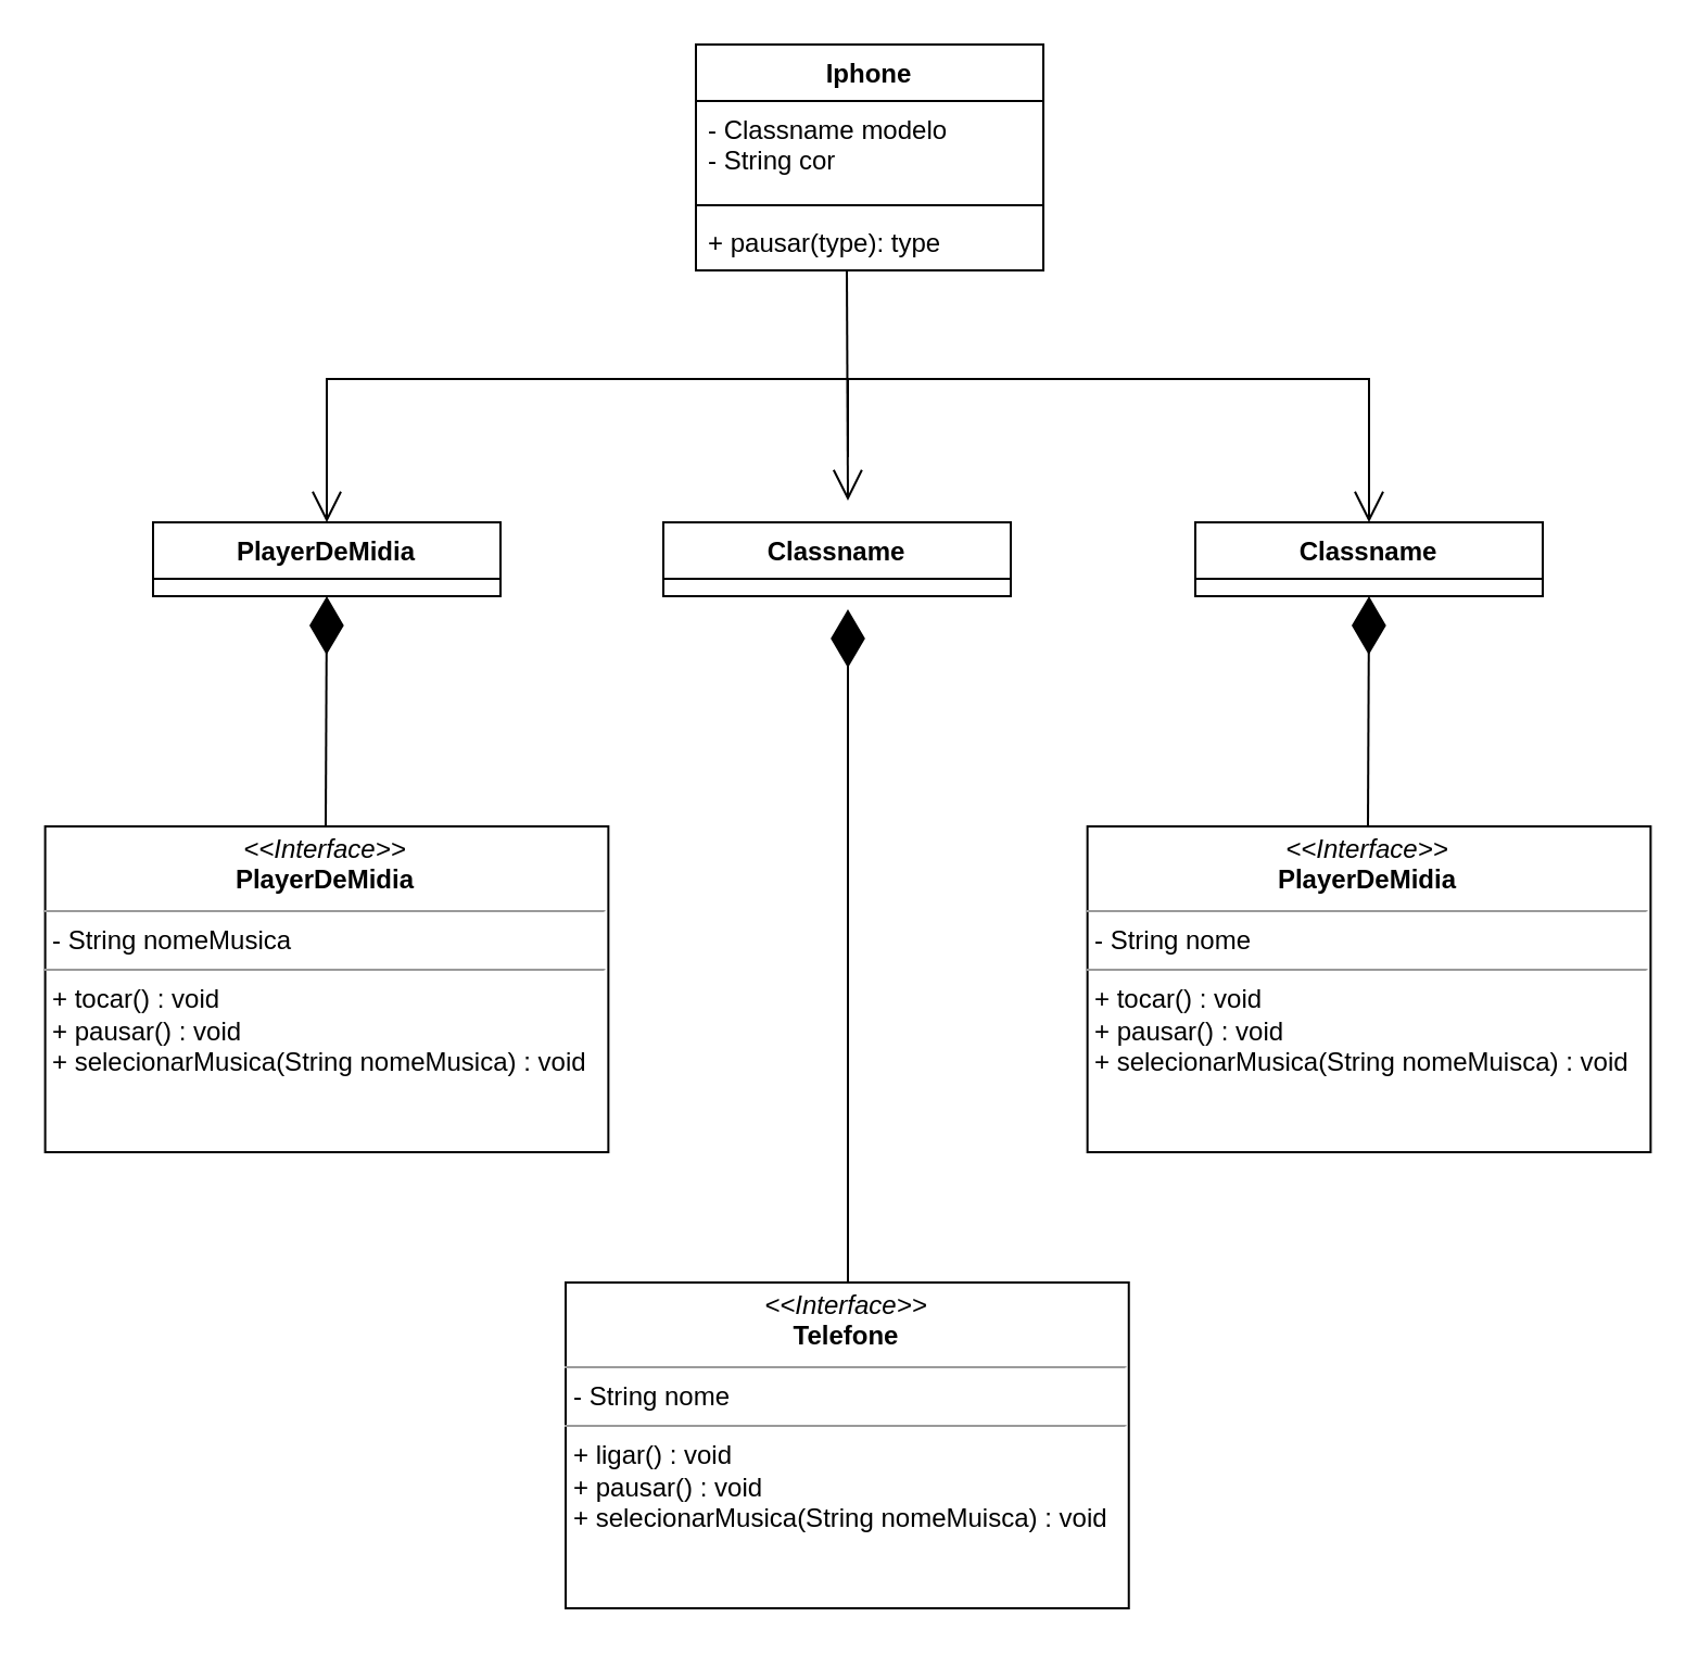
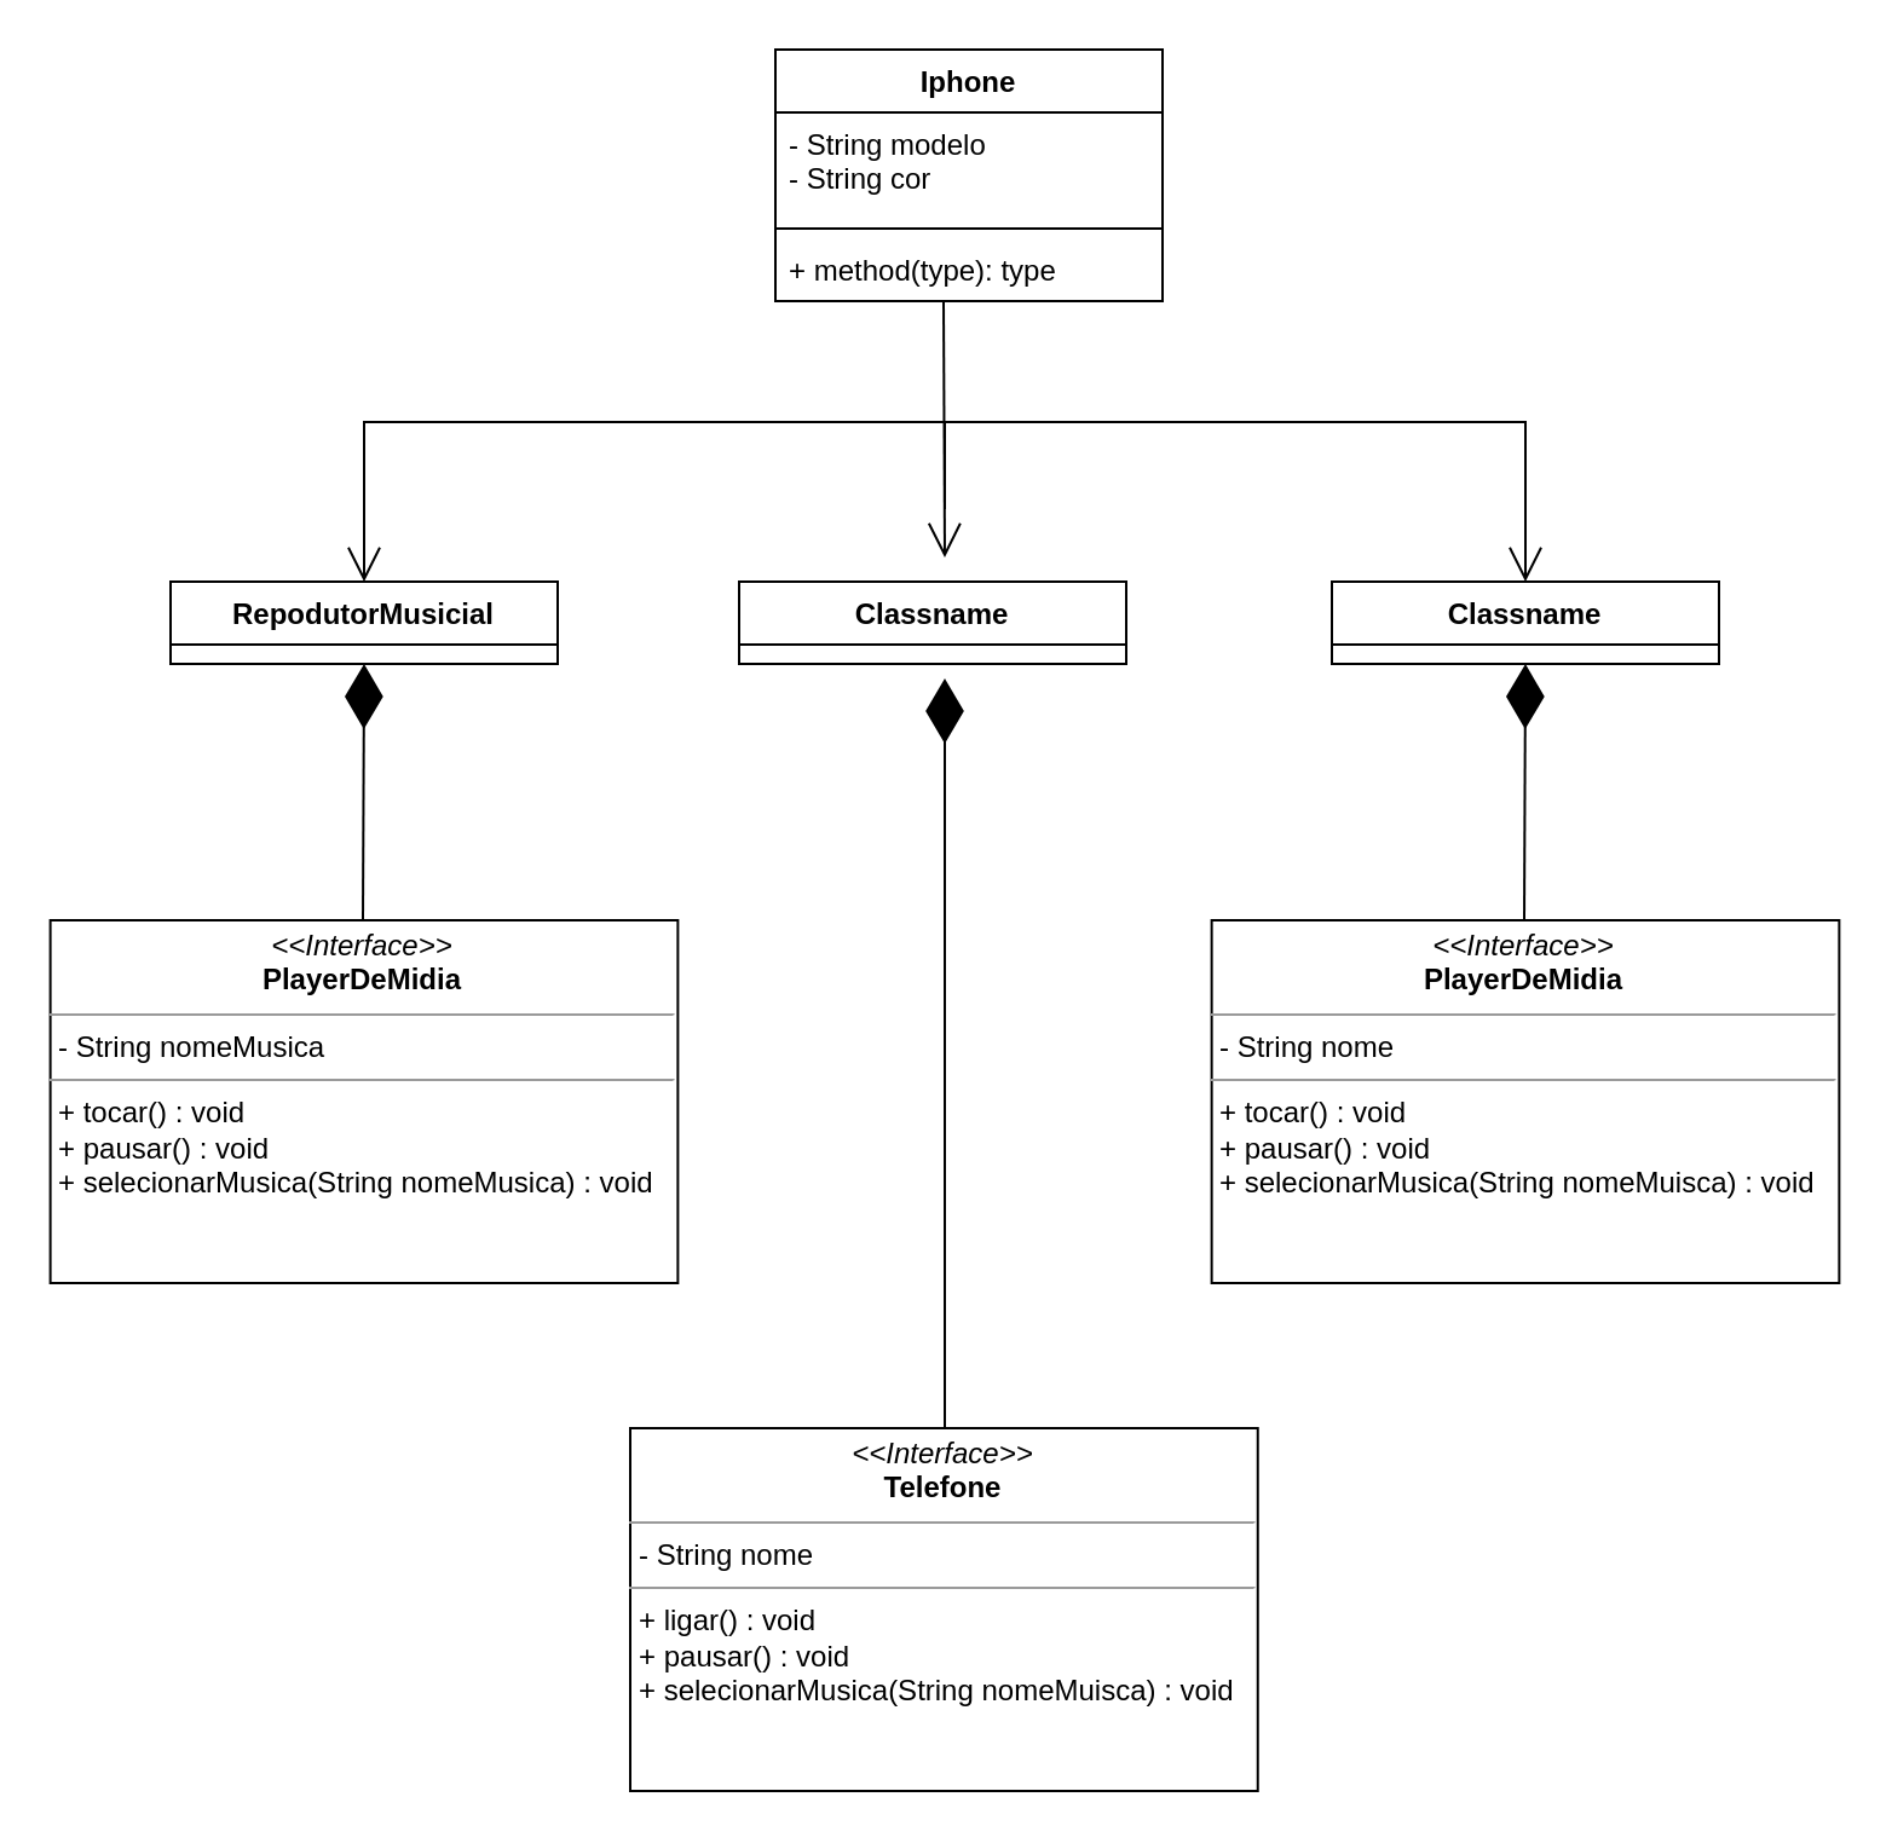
  <mxCell id="0" />
  <mxCell id="1" parent="0" />
  <mxCell id="2" value="Iphone&lt;br&gt;" style="swimlane;fontStyle=1;align=center;verticalAlign=top;childLayout=stackLayout;horizontal=1;startSize=26;horizontalStack=0;resizeParent=1;resizeParentMax=0;resizeLast=0;collapsible=1;marginBottom=0;whiteSpace=wrap;html=1;" vertex="1" parent="1"><mxGeometry x="320" y="20" width="160" height="104" as="geometry" /></mxCell>
- <mxCell id="3" value="- Classname modelo&lt;br&gt;- String cor" style="text;strokeColor=none;fillColor=none;align=left;verticalAlign=top;spacingLeft=4;spacingRight=4;overflow=hidden;rotatable=0;points=[[0,0.5],[1,0.5]];portConstraint=eastwest;whiteSpace=wrap;html=1;" vertex="1" parent="2"><mxGeometry y="26" width="160" height="44" as="geometry" /></mxCell>
+ <mxCell id="3" value="- String modelo&lt;br&gt;- String cor" style="text;strokeColor=none;fillColor=none;align=left;verticalAlign=top;spacingLeft=4;spacingRight=4;overflow=hidden;rotatable=0;points=[[0,0.5],[1,0.5]];portConstraint=eastwest;whiteSpace=wrap;html=1;" vertex="1" parent="2"><mxGeometry y="26" width="160" height="44" as="geometry" /></mxCell>
  <mxCell id="4" value="" style="line;strokeWidth=1;fillColor=none;align=left;verticalAlign=middle;spacingTop=-1;spacingLeft=3;spacingRight=3;rotatable=0;labelPosition=right;points=[];portConstraint=eastwest;strokeColor=inherit;" vertex="1" parent="2"><mxGeometry y="70" width="160" height="8" as="geometry" /></mxCell>
- <mxCell id="5" value="+ pausar(type): type" style="text;strokeColor=none;fillColor=none;align=left;verticalAlign=top;spacingLeft=4;spacingRight=4;overflow=hidden;rotatable=0;points=[[0,0.5],[1,0.5]];portConstraint=eastwest;whiteSpace=wrap;html=1;" vertex="1" parent="2"><mxGeometry y="78" width="160" height="26" as="geometry" /></mxCell>
+ <mxCell id="5" value="+ method(type): type" style="text;strokeColor=none;fillColor=none;align=left;verticalAlign=top;spacingLeft=4;spacingRight=4;overflow=hidden;rotatable=0;points=[[0,0.5],[1,0.5]];portConstraint=eastwest;whiteSpace=wrap;html=1;" vertex="1" parent="2"><mxGeometry y="78" width="160" height="26" as="geometry" /></mxCell>
  <mxCell id="6" value="" style="endArrow=open;endFill=1;endSize=12;html=1;rounded=0;entryX=0.5;entryY=0;entryDx=0;entryDy=0;" edge="1" parent="1"><mxGeometry width="160" relative="1" as="geometry"><mxPoint x="389.5" y="124" as="sourcePoint" /><mxPoint x="390" y="230" as="targetPoint" /><Array as="points" /></mxGeometry></mxCell>
  <mxCell id="7" value="" style="endArrow=open;endFill=1;endSize=12;html=1;rounded=0;" edge="1" parent="1"><mxGeometry width="160" relative="1" as="geometry"><mxPoint x="390" y="174" as="sourcePoint" /><mxPoint x="150" y="240" as="targetPoint" /><Array as="points"><mxPoint x="150" y="174" /></Array></mxGeometry></mxCell>
  <mxCell id="8" value="" style="endArrow=open;endFill=1;endSize=12;html=1;rounded=0;" edge="1" parent="1"><mxGeometry width="160" relative="1" as="geometry"><mxPoint x="390" y="210" as="sourcePoint" /><mxPoint x="630" y="240" as="targetPoint" /><Array as="points"><mxPoint x="390" y="174" /><mxPoint x="630" y="174" /></Array></mxGeometry></mxCell>
  <mxCell id="9" value="&lt;p style=&quot;margin:0px;margin-top:4px;text-align:center;&quot;&gt;&lt;i&gt;&amp;lt;&amp;lt;Interface&amp;gt;&amp;gt;&lt;/i&gt;&lt;br&gt;&lt;b&gt;PlayerDeMidia&lt;/b&gt;&lt;/p&gt;&lt;hr size=&quot;1&quot;&gt;&lt;p style=&quot;margin:0px;margin-left:4px;&quot;&gt;- String nomeMusica&lt;/p&gt;&lt;hr size=&quot;1&quot;&gt;&lt;p style=&quot;margin:0px;margin-left:4px;&quot;&gt;+ tocar() : void&lt;br&gt;+ pausar() : void&lt;br&gt;&lt;/p&gt;&lt;p style=&quot;margin:0px;margin-left:4px;&quot;&gt;+ selecionarMusica&lt;span style=&quot;background-color: initial;&quot;&gt;(String nomeMusica) : void&lt;/span&gt;&lt;/p&gt;" style="verticalAlign=top;align=left;overflow=fill;fontSize=12;fontFamily=Helvetica;html=1;whiteSpace=wrap;" vertex="1" parent="1"><mxGeometry x="20.31" y="380" width="259.37" height="150" as="geometry" /></mxCell>
- <mxCell id="10" value="PlayerDeMidia" style="swimlane;fontStyle=1;align=center;verticalAlign=top;childLayout=stackLayout;horizontal=1;startSize=26;horizontalStack=0;resizeParent=1;resizeParentMax=0;resizeLast=0;collapsible=1;marginBottom=0;whiteSpace=wrap;html=1;" vertex="1" parent="1"><mxGeometry x="70" y="240" width="160" height="34" as="geometry" /></mxCell>
+ <mxCell id="10" value="RepodutorMusicial" style="swimlane;fontStyle=1;align=center;verticalAlign=top;childLayout=stackLayout;horizontal=1;startSize=26;horizontalStack=0;resizeParent=1;resizeParentMax=0;resizeLast=0;collapsible=1;marginBottom=0;whiteSpace=wrap;html=1;" vertex="1" parent="1"><mxGeometry x="70" y="240" width="160" height="34" as="geometry" /></mxCell>
  <mxCell id="11" value="Classname" style="swimlane;fontStyle=1;align=center;verticalAlign=top;childLayout=stackLayout;horizontal=1;startSize=26;horizontalStack=0;resizeParent=1;resizeParentMax=0;resizeLast=0;collapsible=1;marginBottom=0;whiteSpace=wrap;html=1;" vertex="1" parent="1"><mxGeometry x="305" y="240" width="160" height="34" as="geometry" /></mxCell>
  <mxCell id="12" value="" style="endArrow=diamondThin;endFill=1;endSize=24;html=1;rounded=0;entryX=0.5;entryY=1;entryDx=0;entryDy=0;" edge="1" parent="1" target="10"><mxGeometry width="160" relative="1" as="geometry"><mxPoint x="149.5" y="380" as="sourcePoint" /><mxPoint x="149.5" y="320" as="targetPoint" /></mxGeometry></mxCell>
  <mxCell id="13" value="" style="endArrow=diamondThin;endFill=1;endSize=24;html=1;rounded=0;" edge="1" parent="1"><mxGeometry width="160" relative="1" as="geometry"><mxPoint x="390" y="590" as="sourcePoint" /><mxPoint x="390" y="280" as="targetPoint" /></mxGeometry></mxCell>
  <mxCell id="14" value="" style="endArrow=diamondThin;endFill=1;endSize=24;html=1;rounded=0;entryX=0.5;entryY=1;entryDx=0;entryDy=0;" edge="1" parent="1" target="15"><mxGeometry width="160" relative="1" as="geometry"><mxPoint x="629.5" y="380" as="sourcePoint" /><mxPoint x="629.5" y="320" as="targetPoint" /></mxGeometry></mxCell>
  <mxCell id="15" value="Classname" style="swimlane;fontStyle=1;align=center;verticalAlign=top;childLayout=stackLayout;horizontal=1;startSize=26;horizontalStack=0;resizeParent=1;resizeParentMax=0;resizeLast=0;collapsible=1;marginBottom=0;whiteSpace=wrap;html=1;" vertex="1" parent="1"><mxGeometry x="550" y="240" width="160" height="34" as="geometry" /></mxCell>
  <mxCell id="16" value="&lt;p style=&quot;margin:0px;margin-top:4px;text-align:center;&quot;&gt;&lt;i&gt;&amp;lt;&amp;lt;Interface&amp;gt;&amp;gt;&lt;/i&gt;&lt;br&gt;&lt;b&gt;Telefone&lt;/b&gt;&lt;/p&gt;&lt;hr size=&quot;1&quot;&gt;&lt;p style=&quot;margin:0px;margin-left:4px;&quot;&gt;- String nome&lt;/p&gt;&lt;hr size=&quot;1&quot;&gt;&lt;p style=&quot;margin:0px;margin-left:4px;&quot;&gt;+&amp;nbsp;ligar() : void&lt;br&gt;+ pausar() : void&lt;br&gt;&lt;/p&gt;&lt;p style=&quot;margin:0px;margin-left:4px;&quot;&gt;+ selecionarMusica&lt;span style=&quot;background-color: initial;&quot;&gt;(String nomeMuisca) : void&lt;/span&gt;&lt;/p&gt;" style="verticalAlign=top;align=left;overflow=fill;fontSize=12;fontFamily=Helvetica;html=1;whiteSpace=wrap;" vertex="1" parent="1"><mxGeometry x="260" y="590" width="259.37" height="150" as="geometry" /></mxCell>
  <mxCell id="17" value="&lt;p style=&quot;margin:0px;margin-top:4px;text-align:center;&quot;&gt;&lt;i&gt;&amp;lt;&amp;lt;Interface&amp;gt;&amp;gt;&lt;/i&gt;&lt;br&gt;&lt;b&gt;PlayerDeMidia&lt;/b&gt;&lt;/p&gt;&lt;hr size=&quot;1&quot;&gt;&lt;p style=&quot;margin:0px;margin-left:4px;&quot;&gt;- String nome&lt;/p&gt;&lt;hr size=&quot;1&quot;&gt;&lt;p style=&quot;margin:0px;margin-left:4px;&quot;&gt;+ tocar() : void&lt;br&gt;+ pausar() : void&lt;br&gt;&lt;/p&gt;&lt;p style=&quot;margin:0px;margin-left:4px;&quot;&gt;+ selecionarMusica&lt;span style=&quot;background-color: initial;&quot;&gt;(String nomeMuisca) : void&lt;/span&gt;&lt;/p&gt;" style="verticalAlign=top;align=left;overflow=fill;fontSize=12;fontFamily=Helvetica;html=1;whiteSpace=wrap;" vertex="1" parent="1"><mxGeometry x="500.32" y="380" width="259.37" height="150" as="geometry" /></mxCell>
